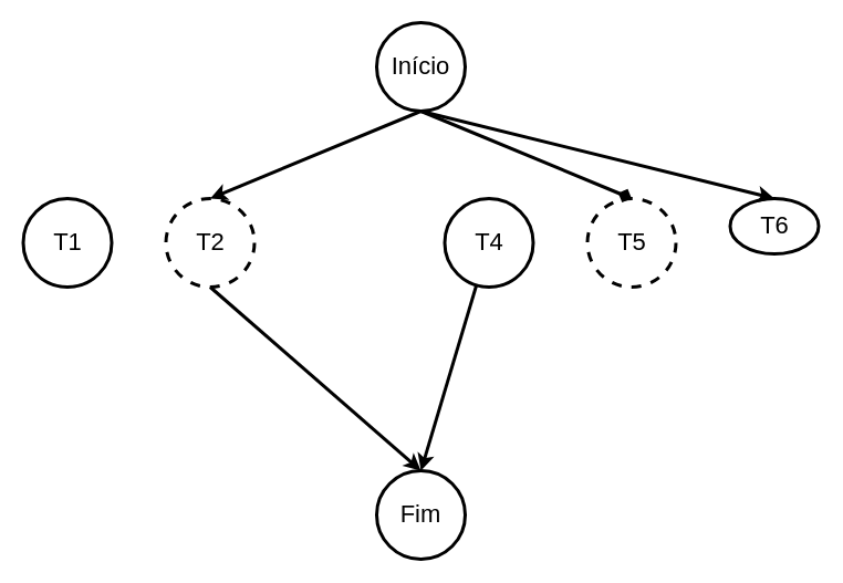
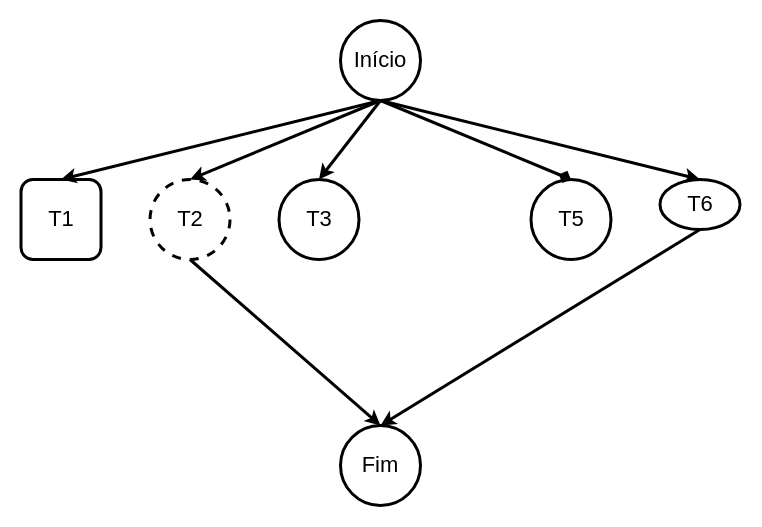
  <mxCell id="0" />
  <mxCell id="1" parent="0" />
  <mxCell id="2" value="Início" style="ellipse;whiteSpace=wrap;html=1;aspect=fixed;fontSize=22;strokeWidth=3;" parent="1" vertex="1"><mxGeometry x="340" y="20" width="80" height="80" as="geometry" /></mxCell>
  <mxCell id="3" value="Fim" style="ellipse;whiteSpace=wrap;html=1;aspect=fixed;fontSize=22;strokeWidth=3;" parent="1" vertex="1"><mxGeometry x="340" y="425" width="80" height="80" as="geometry" /></mxCell>
- <mxCell id="4" value="T1" style="ellipse;whiteSpace=wrap;html=1;aspect=fixed;fontSize=22;strokeWidth=3;" parent="1" vertex="1"><mxGeometry x="20.5" y="179" width="80" height="80" as="geometry" /></mxCell>
+ <mxCell id="4" value="T1" style="whiteSpace=wrap;html=1;aspect=fixed;fontSize=22;strokeWidth=3;rounded=1;" parent="1" vertex="1"><mxGeometry x="20.5" y="179" width="80" height="80" as="geometry" /></mxCell>
  <mxCell id="5" value="T2" style="ellipse;whiteSpace=wrap;html=1;aspect=fixed;fontSize=22;strokeWidth=3;dashed=1;" parent="1" vertex="1"><mxGeometry x="149.5" y="179" width="80" height="80" as="geometry" /></mxCell>
- <mxCell id="7" value="T4" style="ellipse;whiteSpace=wrap;html=1;aspect=fixed;fontSize=22;strokeWidth=3;" parent="1" vertex="1"><mxGeometry x="401.5" y="179" width="80" height="80" as="geometry" /></mxCell>
- <mxCell id="8" value="T5" style="ellipse;whiteSpace=wrap;html=1;aspect=fixed;fontSize=22;strokeWidth=3;dashed=1;" parent="1" vertex="1"><mxGeometry x="530.5" y="179" width="80" height="80" as="geometry" /></mxCell>
+ <mxCell id="6" value="T3" style="ellipse;whiteSpace=wrap;html=1;aspect=fixed;fontSize=22;strokeWidth=3;" parent="1" vertex="1"><mxGeometry x="278.5" y="179" width="80" height="80" as="geometry" /></mxCell>
+ <mxCell id="8" value="T5" style="ellipse;whiteSpace=wrap;html=1;aspect=fixed;fontSize=22;strokeWidth=3;" parent="1" vertex="1"><mxGeometry x="530.5" y="179" width="80" height="80" as="geometry" /></mxCell>
  <mxCell id="9" value="T6" style="ellipse;whiteSpace=wrap;html=1;aspect=fixed;fontSize=22;strokeWidth=3;" parent="1" vertex="1"><mxGeometry x="659.5" y="179" width="80" height="50" as="geometry" /></mxCell>
+ <mxCell id="10" value="" style="endArrow=classic;html=1;rounded=0;exitX=0.5;exitY=1;exitDx=0;exitDy=0;entryX=0.5;entryY=0;entryDx=0;entryDy=0;fontSize=22;strokeWidth=3;" parent="1" source="2" target="4" edge="1"><mxGeometry width="50" height="50" relative="1" as="geometry"><mxPoint x="408" y="388" as="sourcePoint" /><mxPoint x="458" y="338" as="targetPoint" /></mxGeometry></mxCell>
  <mxCell id="11" value="" style="endArrow=classic;html=1;rounded=0;exitX=0.5;exitY=1;exitDx=0;exitDy=0;entryX=0.5;entryY=0;entryDx=0;entryDy=0;fontSize=22;strokeWidth=3;" parent="1" source="2" target="5" edge="1"><mxGeometry width="50" height="50" relative="1" as="geometry"><mxPoint x="408" y="388" as="sourcePoint" /><mxPoint x="458" y="338" as="targetPoint" /></mxGeometry></mxCell>
+ <mxCell id="12" value="" style="endArrow=classic;html=1;rounded=0;exitX=0.5;exitY=1;exitDx=0;exitDy=0;entryX=0.5;entryY=0;entryDx=0;entryDy=0;fontSize=22;strokeWidth=3;" parent="1" source="2" target="6" edge="1"><mxGeometry width="50" height="50" relative="1" as="geometry"><mxPoint x="408" y="388" as="sourcePoint" /><mxPoint x="458" y="338" as="targetPoint" /></mxGeometry></mxCell>
  <mxCell id="13" value="" style="endArrow=diamond;html=1;rounded=0;exitX=0.5;exitY=1;exitDx=0;exitDy=0;entryX=0.5;entryY=0;entryDx=0;entryDy=0;fontSize=22;strokeWidth=3;" parent="1" source="2" target="8" edge="1"><mxGeometry width="50" height="50" relative="1" as="geometry"><mxPoint x="408" y="388" as="sourcePoint" /><mxPoint x="458" y="338" as="targetPoint" /></mxGeometry></mxCell>
  <mxCell id="14" value="" style="endArrow=classic;html=1;rounded=0;exitX=0.5;exitY=1;exitDx=0;exitDy=0;entryX=0.5;entryY=0;entryDx=0;entryDy=0;fontSize=22;strokeWidth=3;" parent="1" source="2" target="9" edge="1"><mxGeometry width="50" height="50" relative="1" as="geometry"><mxPoint x="408" y="388" as="sourcePoint" /><mxPoint x="458" y="338" as="targetPoint" /></mxGeometry></mxCell>
  <mxCell id="15" value="" style="endArrow=classic;html=1;rounded=0;exitX=0.5;exitY=1;exitDx=0;exitDy=0;entryX=0.5;entryY=0;entryDx=0;entryDy=0;fontSize=22;strokeWidth=3;" parent="1" source="5" target="3" edge="1"><mxGeometry width="50" height="50" relative="1" as="geometry"><mxPoint x="408" y="388" as="sourcePoint" /><mxPoint x="458" y="338" as="targetPoint" /></mxGeometry></mxCell>
- <mxCell id="16" value="" style="endArrow=classic;html=1;rounded=0;entryX=0.5;entryY=0;entryDx=0;entryDy=0;fontSize=22;strokeWidth=3;" parent="1" source="7" target="3" edge="1"><mxGeometry width="50" height="50" relative="1" as="geometry"><mxPoint x="408" y="388" as="sourcePoint" /><mxPoint x="458" y="338" as="targetPoint" /></mxGeometry></mxCell>
+ <mxCell id="17" value="" style="endArrow=classic;html=1;rounded=0;exitX=0.5;exitY=1;exitDx=0;exitDy=0;entryX=0.5;entryY=0;entryDx=0;entryDy=0;fontSize=22;strokeWidth=3;" parent="1" source="9" target="3" edge="1"><mxGeometry width="50" height="50" relative="1" as="geometry"><mxPoint x="408" y="388" as="sourcePoint" /><mxPoint x="458" y="338" as="targetPoint" /></mxGeometry></mxCell>
